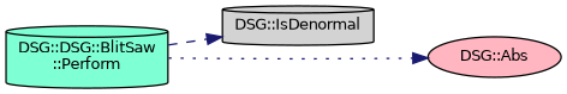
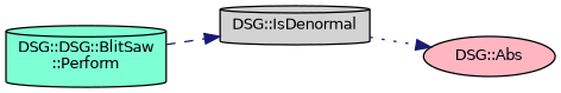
  digraph {
    fontname="DejaVu Sans"
    rankdir=LR
    node [color=black fontname="DejaVu Sans" fontsize=10 shape=cylinder style=filled]
    edge [color=midnightblue fontname="DejaVu Sans" fontsize=10 labelfontname=Helvetica labelfontsize=10]
    n1 [fillcolor=aquamarine fontcolor=black height=0.2 label="DSG::DSG::BlitSaw\l::Perform" width=0.4]
    n2 [fillcolor=lightgrey height=0.2 label="DSG::IsDenormal" width=0.4]
    n3 [fillcolor=lightpink height=0.2 label="DSG::Abs" shape=ellipse width=0.4]
    n1 -> n2 [style=dashed]
-   n1 -> n3 [style=dotted]
+   n2 -> n3 [style=dotted]
  }
